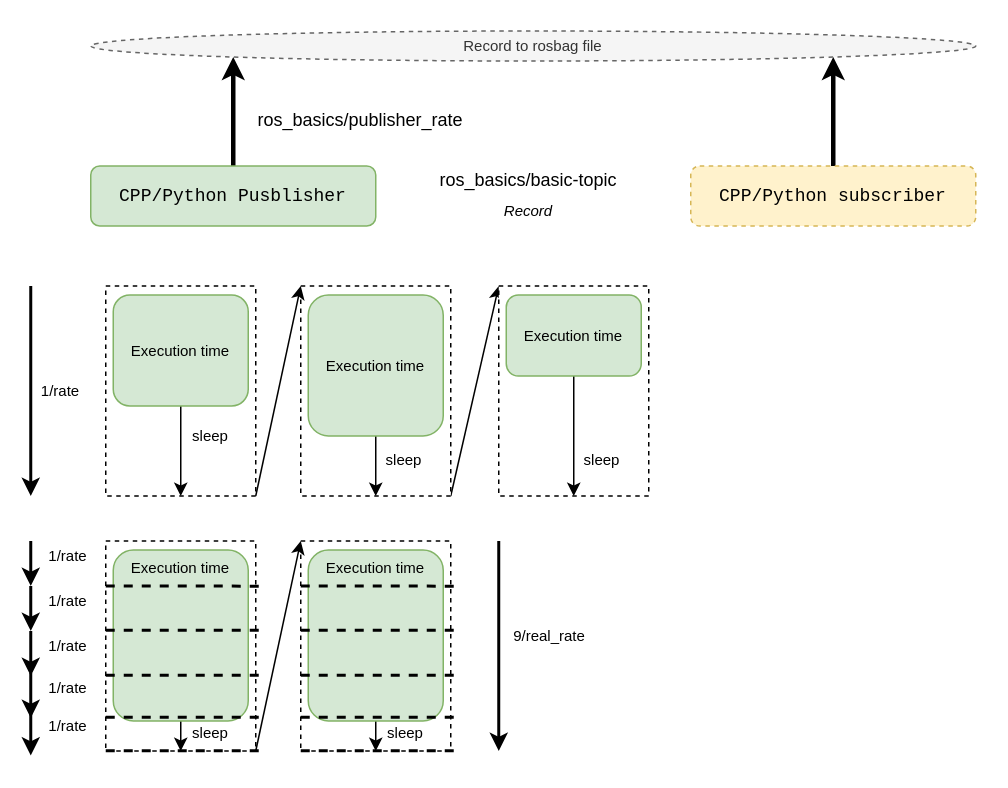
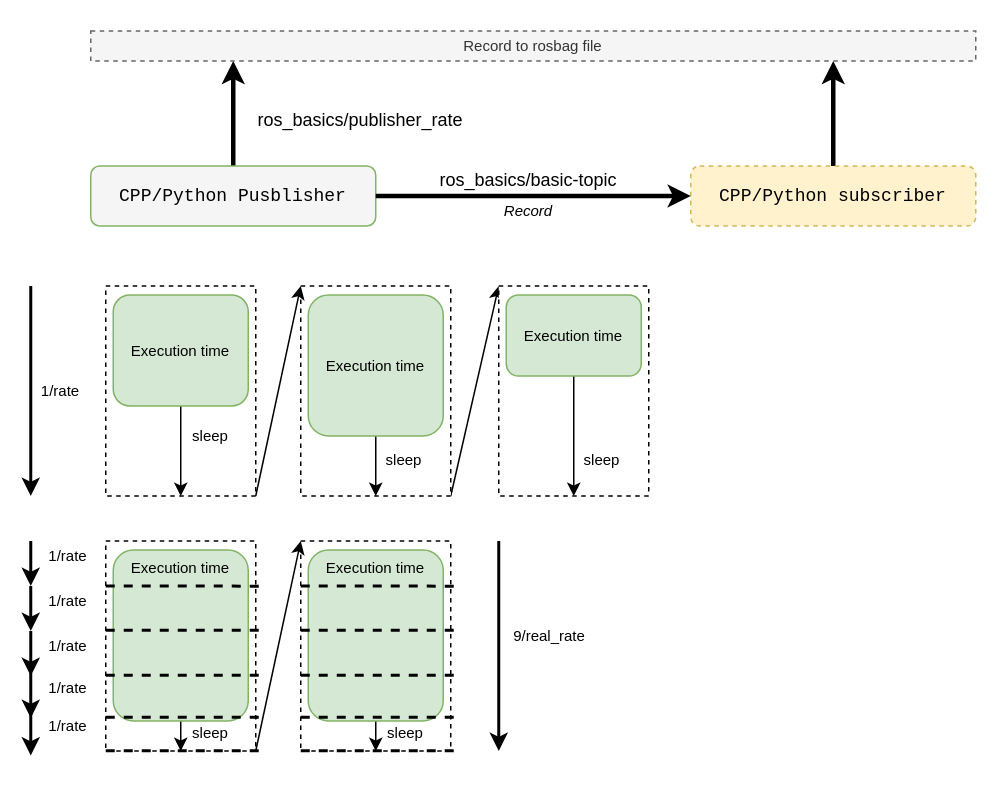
  <mxCell id="0" />
  <mxCell id="1" parent="0" />
  <mxCell id="2" value="" style="edgeStyle=orthogonalEdgeStyle;rounded=0;orthogonalLoop=1;jettySize=auto;html=1;strokeWidth=3;fontSize=10;" edge="1" parent="1" source="3" target="9"><mxGeometry relative="1" as="geometry"><Array as="points"><mxPoint x="155" y="70" /><mxPoint x="155" y="70" /></Array></mxGeometry></mxCell>
- <mxCell id="3" value="&lt;font face=&quot;Courier New&quot;&gt;CPP/Python Pusblisher&lt;/font&gt;" style="rounded=1;whiteSpace=wrap;html=1;fillColor=#d5e8d4;strokeColor=#82b366;" vertex="1" parent="1"><mxGeometry x="60" y="110" width="190" height="40" as="geometry" /></mxCell>
+ <mxCell id="3" value="&lt;font face=&quot;Courier New&quot;&gt;CPP/Python Pusblisher&lt;/font&gt;" style="rounded=1;whiteSpace=wrap;html=1;fillColor=#f5f5f5;strokeColor=#82b366;" vertex="1" parent="1"><mxGeometry x="60" y="110" width="190" height="40" as="geometry" /></mxCell>
  <mxCell id="4" value="" style="edgeStyle=orthogonalEdgeStyle;rounded=0;orthogonalLoop=1;jettySize=auto;html=1;strokeWidth=3;fontSize=10;" edge="1" parent="1" source="5" target="9"><mxGeometry relative="1" as="geometry"><Array as="points"><mxPoint x="555" y="60" /><mxPoint x="555" y="60" /></Array></mxGeometry></mxCell>
  <mxCell id="5" value="&lt;font face=&quot;Courier New&quot;&gt;CPP/Python subscriber&lt;br&gt;&lt;/font&gt;" style="rounded=1;whiteSpace=wrap;html=1;fillColor=#fff2cc;strokeColor=#d6b656;dashed=1;" vertex="1" parent="1"><mxGeometry x="460" y="110" width="190" height="40" as="geometry" /></mxCell>
+ <mxCell id="6" value="" style="endArrow=classic;html=1;entryX=0;entryY=0.5;entryDx=0;entryDy=0;exitX=1;exitY=0.5;exitDx=0;exitDy=0;strokeWidth=3;" edge="1" parent="1" source="3" target="5"><mxGeometry width="50" height="50" relative="1" as="geometry"><mxPoint x="270" y="150" as="sourcePoint" /><mxPoint x="320" y="100" as="targetPoint" /></mxGeometry></mxCell>
  <mxCell id="7" value="ros_basics/basic-topic" style="text;html=1;strokeColor=none;fillColor=none;align=center;verticalAlign=middle;whiteSpace=wrap;rounded=0;" vertex="1" parent="1"><mxGeometry x="277" y="110" width="150" height="20" as="geometry" /></mxCell>
  <mxCell id="8" value="Record" style="text;align=center;verticalAlign=middle;rounded=0;fontStyle=2;fontSize=10;labelBackgroundColor=none;labelBorderColor=none;whiteSpace=wrap;html=1;" vertex="1" parent="1"><mxGeometry x="332" y="130" width="40" height="20" as="geometry" /></mxCell>
- <mxCell id="9" value="Record to rosbag file" style="ellipse;whiteSpace=wrap;html=1;labelBackgroundColor=none;fontSize=10;dashed=1;fillColor=#f5f5f5;strokeColor=#666666;fontColor=#333333;" vertex="1" parent="1"><mxGeometry x="60" y="20" width="590" height="20" as="geometry" /></mxCell>
+ <mxCell id="9" value="Record to rosbag file" style="rounded=0;whiteSpace=wrap;html=1;labelBackgroundColor=none;fontSize=10;dashed=1;fillColor=#f5f5f5;strokeColor=#666666;fontColor=#333333;" vertex="1" parent="1"><mxGeometry x="60" y="20" width="590" height="20" as="geometry" /></mxCell>
  <mxCell id="10" value="ros_basics/publisher_rate" style="text;html=1;strokeColor=none;fillColor=none;align=center;verticalAlign=middle;whiteSpace=wrap;rounded=0;" vertex="1" parent="1"><mxGeometry x="160" y="70" width="160" height="20" as="geometry" /></mxCell>
  <mxCell id="11" value="" style="rounded=0;whiteSpace=wrap;html=1;dashed=1;labelBackgroundColor=none;fontSize=10;" vertex="1" parent="1"><mxGeometry x="70" y="190" width="100" height="140" as="geometry" /></mxCell>
  <mxCell id="12" value="" style="endArrow=classic;html=1;strokeWidth=2;fontSize=10;" edge="1" parent="1"><mxGeometry width="50" height="50" relative="1" as="geometry"><mxPoint x="20" y="190" as="sourcePoint" /><mxPoint x="20" y="330" as="targetPoint" /></mxGeometry></mxCell>
  <mxCell id="13" value="1/rate" style="text;html=1;strokeColor=none;fillColor=none;align=center;verticalAlign=middle;whiteSpace=wrap;rounded=0;dashed=1;labelBackgroundColor=none;fontSize=10;" vertex="1" parent="1"><mxGeometry x="20" y="250" width="40" height="20" as="geometry" /></mxCell>
  <mxCell id="14" style="edgeStyle=none;rounded=0;orthogonalLoop=1;jettySize=auto;html=1;exitX=0.5;exitY=1;exitDx=0;exitDy=0;entryX=0.5;entryY=1;entryDx=0;entryDy=0;strokeWidth=1;fontSize=10;" edge="1" parent="1" source="15" target="11"><mxGeometry relative="1" as="geometry" /></mxCell>
  <mxCell id="15" value="Execution time" style="rounded=1;whiteSpace=wrap;html=1;labelBackgroundColor=none;fontSize=10;fillColor=#d5e8d4;strokeColor=#82b366;" vertex="1" parent="1"><mxGeometry x="75" y="196" width="90" height="74" as="geometry" /></mxCell>
  <mxCell id="16" style="edgeStyle=none;rounded=0;orthogonalLoop=1;jettySize=auto;html=1;exitX=1;exitY=1;exitDx=0;exitDy=0;entryX=0;entryY=0;entryDx=0;entryDy=0;strokeWidth=1;fontSize=10;" edge="1" parent="1" source="17" target="23"><mxGeometry relative="1" as="geometry" /></mxCell>
  <mxCell id="17" value="" style="rounded=0;whiteSpace=wrap;html=1;dashed=1;labelBackgroundColor=none;fontSize=10;" vertex="1" parent="1"><mxGeometry x="200" y="190" width="100" height="140" as="geometry" /></mxCell>
  <mxCell id="18" style="edgeStyle=none;rounded=0;orthogonalLoop=1;jettySize=auto;html=1;exitX=0.5;exitY=1;exitDx=0;exitDy=0;entryX=0.5;entryY=1;entryDx=0;entryDy=0;strokeWidth=1;fontSize=10;" edge="1" parent="1" source="19" target="17"><mxGeometry relative="1" as="geometry" /></mxCell>
  <mxCell id="19" value="Execution time" style="rounded=1;whiteSpace=wrap;html=1;labelBackgroundColor=none;fontSize=10;fillColor=#d5e8d4;strokeColor=#82b366;" vertex="1" parent="1"><mxGeometry x="205" y="196" width="90" height="94" as="geometry" /></mxCell>
  <mxCell id="20" style="rounded=0;orthogonalLoop=1;jettySize=auto;html=1;exitX=1;exitY=1;exitDx=0;exitDy=0;entryX=0;entryY=0;entryDx=0;entryDy=0;strokeWidth=1;fontSize=10;" edge="1" parent="1" source="11" target="17"><mxGeometry relative="1" as="geometry" /></mxCell>
  <mxCell id="21" value="sleep" style="text;html=1;strokeColor=none;fillColor=none;align=center;verticalAlign=middle;whiteSpace=wrap;rounded=0;labelBackgroundColor=none;fontSize=10;" vertex="1" parent="1"><mxGeometry x="120" y="280" width="40" height="20" as="geometry" /></mxCell>
  <mxCell id="22" value="sleep" style="text;html=1;strokeColor=none;fillColor=none;align=center;verticalAlign=middle;whiteSpace=wrap;rounded=0;labelBackgroundColor=none;fontSize=10;" vertex="1" parent="1"><mxGeometry x="249" y="296" width="40" height="20" as="geometry" /></mxCell>
  <mxCell id="23" value="" style="rounded=0;whiteSpace=wrap;html=1;dashed=1;labelBackgroundColor=none;fontSize=10;" vertex="1" parent="1"><mxGeometry x="332" y="190" width="100" height="140" as="geometry" /></mxCell>
  <mxCell id="24" style="edgeStyle=none;rounded=0;orthogonalLoop=1;jettySize=auto;html=1;exitX=0.5;exitY=1;exitDx=0;exitDy=0;entryX=0.5;entryY=1;entryDx=0;entryDy=0;strokeWidth=1;fontSize=10;" edge="1" parent="1" source="25" target="23"><mxGeometry relative="1" as="geometry" /></mxCell>
  <mxCell id="25" value="Execution time" style="rounded=1;whiteSpace=wrap;html=1;labelBackgroundColor=none;fontSize=10;fillColor=#d5e8d4;strokeColor=#82b366;" vertex="1" parent="1"><mxGeometry x="337" y="196" width="90" height="54" as="geometry" /></mxCell>
  <mxCell id="26" value="sleep" style="text;html=1;strokeColor=none;fillColor=none;align=center;verticalAlign=middle;whiteSpace=wrap;rounded=0;labelBackgroundColor=none;fontSize=10;" vertex="1" parent="1"><mxGeometry x="381" y="296" width="40" height="20" as="geometry" /></mxCell>
  <mxCell id="27" value="" style="rounded=0;whiteSpace=wrap;html=1;dashed=1;labelBackgroundColor=none;fontSize=10;" vertex="1" parent="1"><mxGeometry x="70" y="360" width="100" height="140" as="geometry" /></mxCell>
  <mxCell id="28" value="" style="endArrow=classic;html=1;strokeWidth=2;fontSize=10;" edge="1" parent="1"><mxGeometry width="50" height="50" relative="1" as="geometry"><mxPoint x="20" y="360" as="sourcePoint" /><mxPoint x="20" y="390" as="targetPoint" /></mxGeometry></mxCell>
  <mxCell id="29" value="1/rate" style="text;html=1;strokeColor=none;fillColor=none;align=center;verticalAlign=middle;whiteSpace=wrap;rounded=0;dashed=1;labelBackgroundColor=none;fontSize=10;" vertex="1" parent="1"><mxGeometry x="25" y="360" width="40" height="20" as="geometry" /></mxCell>
  <mxCell id="30" style="edgeStyle=none;rounded=0;orthogonalLoop=1;jettySize=auto;html=1;exitX=0.5;exitY=1;exitDx=0;exitDy=0;entryX=0.5;entryY=1;entryDx=0;entryDy=0;strokeWidth=1;fontSize=10;" edge="1" parent="1" source="31" target="27"><mxGeometry relative="1" as="geometry" /></mxCell>
  <mxCell id="31" value="Execution time" style="rounded=1;whiteSpace=wrap;html=1;labelBackgroundColor=none;fontSize=10;fillColor=#d5e8d4;strokeColor=#82b366;verticalAlign=top;" vertex="1" parent="1"><mxGeometry x="75" y="366" width="90" height="114" as="geometry" /></mxCell>
  <mxCell id="32" value="sleep" style="text;html=1;strokeColor=none;fillColor=none;align=center;verticalAlign=middle;whiteSpace=wrap;rounded=0;labelBackgroundColor=none;fontSize=10;" vertex="1" parent="1"><mxGeometry x="120" y="478" width="40" height="20" as="geometry" /></mxCell>
  <mxCell id="33" value="" style="endArrow=none;dashed=1;html=1;strokeWidth=2;fontSize=10;entryX=1.031;entryY=0.215;entryDx=0;entryDy=0;entryPerimeter=0;" edge="1" parent="1" target="27"><mxGeometry width="50" height="50" relative="1" as="geometry"><mxPoint x="70" y="390" as="sourcePoint" /><mxPoint x="130" y="390" as="targetPoint" /></mxGeometry></mxCell>
  <mxCell id="34" value="" style="endArrow=none;dashed=1;html=1;strokeWidth=2;fontSize=10;entryX=1.031;entryY=0.215;entryDx=0;entryDy=0;entryPerimeter=0;" edge="1" parent="1"><mxGeometry width="50" height="50" relative="1" as="geometry"><mxPoint x="70" y="419.43" as="sourcePoint" /><mxPoint x="173.1" y="419.53" as="targetPoint" /></mxGeometry></mxCell>
  <mxCell id="35" value="" style="endArrow=classic;html=1;strokeWidth=2;fontSize=10;" edge="1" parent="1"><mxGeometry width="50" height="50" relative="1" as="geometry"><mxPoint x="20" y="390" as="sourcePoint" /><mxPoint x="20" y="420" as="targetPoint" /></mxGeometry></mxCell>
  <mxCell id="36" value="1/rate" style="text;html=1;strokeColor=none;fillColor=none;align=center;verticalAlign=middle;whiteSpace=wrap;rounded=0;dashed=1;labelBackgroundColor=none;fontSize=10;" vertex="1" parent="1"><mxGeometry x="25" y="390" width="40" height="20" as="geometry" /></mxCell>
  <mxCell id="37" value="" style="endArrow=none;dashed=1;html=1;strokeWidth=2;fontSize=10;entryX=1.031;entryY=0.215;entryDx=0;entryDy=0;entryPerimeter=0;" edge="1" parent="1"><mxGeometry width="50" height="50" relative="1" as="geometry"><mxPoint x="70" y="449.43" as="sourcePoint" /><mxPoint x="173.1" y="449.53" as="targetPoint" /></mxGeometry></mxCell>
  <mxCell id="38" value="" style="endArrow=classic;html=1;strokeWidth=2;fontSize=10;" edge="1" parent="1"><mxGeometry width="50" height="50" relative="1" as="geometry"><mxPoint x="20" y="420" as="sourcePoint" /><mxPoint x="20" y="450" as="targetPoint" /></mxGeometry></mxCell>
  <mxCell id="39" value="1/rate" style="text;html=1;strokeColor=none;fillColor=none;align=center;verticalAlign=middle;whiteSpace=wrap;rounded=0;dashed=1;labelBackgroundColor=none;fontSize=10;" vertex="1" parent="1"><mxGeometry x="25" y="420" width="40" height="20" as="geometry" /></mxCell>
  <mxCell id="40" value="" style="endArrow=none;dashed=1;html=1;strokeWidth=2;fontSize=10;entryX=1.031;entryY=0.215;entryDx=0;entryDy=0;entryPerimeter=0;" edge="1" parent="1"><mxGeometry width="50" height="50" relative="1" as="geometry"><mxPoint x="70" y="477.43" as="sourcePoint" /><mxPoint x="173.1" y="477.53" as="targetPoint" /></mxGeometry></mxCell>
  <mxCell id="41" value="" style="endArrow=classic;html=1;strokeWidth=2;fontSize=10;" edge="1" parent="1"><mxGeometry width="50" height="50" relative="1" as="geometry"><mxPoint x="20" y="448" as="sourcePoint" /><mxPoint x="20" y="478" as="targetPoint" /></mxGeometry></mxCell>
  <mxCell id="42" value="1/rate" style="text;html=1;strokeColor=none;fillColor=none;align=center;verticalAlign=middle;whiteSpace=wrap;rounded=0;dashed=1;labelBackgroundColor=none;fontSize=10;" vertex="1" parent="1"><mxGeometry x="25" y="448" width="40" height="20" as="geometry" /></mxCell>
  <mxCell id="43" value="" style="endArrow=none;dashed=1;html=1;strokeWidth=2;fontSize=10;entryX=1.031;entryY=0.215;entryDx=0;entryDy=0;entryPerimeter=0;" edge="1" parent="1"><mxGeometry width="50" height="50" relative="1" as="geometry"><mxPoint x="70" y="499.81" as="sourcePoint" /><mxPoint x="173.1" y="499.91" as="targetPoint" /></mxGeometry></mxCell>
  <mxCell id="44" value="" style="endArrow=classic;html=1;strokeWidth=2;fontSize=10;" edge="1" parent="1"><mxGeometry width="50" height="50" relative="1" as="geometry"><mxPoint x="20" y="473" as="sourcePoint" /><mxPoint x="20" y="503" as="targetPoint" /></mxGeometry></mxCell>
  <mxCell id="45" value="1/rate" style="text;html=1;strokeColor=none;fillColor=none;align=center;verticalAlign=middle;whiteSpace=wrap;rounded=0;dashed=1;labelBackgroundColor=none;fontSize=10;" vertex="1" parent="1"><mxGeometry x="25" y="473" width="40" height="20" as="geometry" /></mxCell>
  <mxCell id="46" value="" style="rounded=0;whiteSpace=wrap;html=1;dashed=1;labelBackgroundColor=none;fontSize=10;" vertex="1" parent="1"><mxGeometry x="200" y="360" width="100" height="140" as="geometry" /></mxCell>
  <mxCell id="47" style="edgeStyle=none;rounded=0;orthogonalLoop=1;jettySize=auto;html=1;exitX=0.5;exitY=1;exitDx=0;exitDy=0;entryX=0.5;entryY=1;entryDx=0;entryDy=0;strokeWidth=1;fontSize=10;" edge="1" parent="1" source="48" target="46"><mxGeometry relative="1" as="geometry" /></mxCell>
  <mxCell id="48" value="Execution time" style="rounded=1;whiteSpace=wrap;html=1;labelBackgroundColor=none;fontSize=10;fillColor=#d5e8d4;strokeColor=#82b366;verticalAlign=top;" vertex="1" parent="1"><mxGeometry x="205" y="366" width="90" height="114" as="geometry" /></mxCell>
  <mxCell id="49" value="sleep" style="text;html=1;strokeColor=none;fillColor=none;align=center;verticalAlign=middle;whiteSpace=wrap;rounded=0;labelBackgroundColor=none;fontSize=10;" vertex="1" parent="1"><mxGeometry x="250" y="478" width="40" height="20" as="geometry" /></mxCell>
  <mxCell id="50" value="" style="endArrow=none;dashed=1;html=1;strokeWidth=2;fontSize=10;entryX=1.031;entryY=0.215;entryDx=0;entryDy=0;entryPerimeter=0;" edge="1" parent="1" target="46"><mxGeometry width="50" height="50" relative="1" as="geometry"><mxPoint x="200" y="390" as="sourcePoint" /><mxPoint x="260" y="390" as="targetPoint" /></mxGeometry></mxCell>
  <mxCell id="51" value="" style="endArrow=none;dashed=1;html=1;strokeWidth=2;fontSize=10;entryX=1.031;entryY=0.215;entryDx=0;entryDy=0;entryPerimeter=0;" edge="1" parent="1"><mxGeometry width="50" height="50" relative="1" as="geometry"><mxPoint x="200" y="419.43" as="sourcePoint" /><mxPoint x="303.1" y="419.53" as="targetPoint" /></mxGeometry></mxCell>
  <mxCell id="52" value="" style="endArrow=none;dashed=1;html=1;strokeWidth=2;fontSize=10;entryX=1.031;entryY=0.215;entryDx=0;entryDy=0;entryPerimeter=0;" edge="1" parent="1"><mxGeometry width="50" height="50" relative="1" as="geometry"><mxPoint x="200" y="449.43" as="sourcePoint" /><mxPoint x="303.1" y="449.53" as="targetPoint" /></mxGeometry></mxCell>
  <mxCell id="53" value="" style="endArrow=none;dashed=1;html=1;strokeWidth=2;fontSize=10;entryX=1.031;entryY=0.215;entryDx=0;entryDy=0;entryPerimeter=0;" edge="1" parent="1"><mxGeometry width="50" height="50" relative="1" as="geometry"><mxPoint x="200" y="477.43" as="sourcePoint" /><mxPoint x="303.1" y="477.53" as="targetPoint" /></mxGeometry></mxCell>
  <mxCell id="54" value="" style="endArrow=none;dashed=1;html=1;strokeWidth=2;fontSize=10;entryX=1.031;entryY=0.215;entryDx=0;entryDy=0;entryPerimeter=0;" edge="1" parent="1"><mxGeometry width="50" height="50" relative="1" as="geometry"><mxPoint x="200" y="499.81" as="sourcePoint" /><mxPoint x="303.1" y="499.91" as="targetPoint" /></mxGeometry></mxCell>
  <mxCell id="55" style="rounded=0;orthogonalLoop=1;jettySize=auto;html=1;exitX=1;exitY=1;exitDx=0;exitDy=0;entryX=0;entryY=0;entryDx=0;entryDy=0;strokeWidth=1;fontSize=10;" edge="1" parent="1" source="27"><mxGeometry relative="1" as="geometry"><mxPoint x="200" y="360" as="targetPoint" /></mxGeometry></mxCell>
  <mxCell id="56" value="" style="endArrow=classic;html=1;strokeWidth=2;fontSize=10;" edge="1" parent="1"><mxGeometry width="50" height="50" relative="1" as="geometry"><mxPoint x="332" y="360" as="sourcePoint" /><mxPoint x="332" y="500" as="targetPoint" /></mxGeometry></mxCell>
  <mxCell id="57" value="9/real_rate" style="text;html=1;strokeColor=none;fillColor=none;align=center;verticalAlign=middle;whiteSpace=wrap;rounded=0;dashed=1;labelBackgroundColor=none;fontSize=10;" vertex="1" parent="1"><mxGeometry x="332" y="413" width="68" height="20" as="geometry" /></mxCell>
